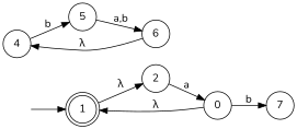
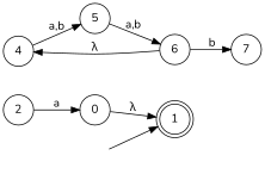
  digraph {
    fontname=Nunito
    rankdir=LR
    node [fontname=Nunito margin=0 shape=circle]
    edge [fontname=Nunito]
    1 [shape=doublecircle]
    2
    n3 [label=0]
    4
    5
    " " [color=white]
    6
    7
-   1 -> 2 [label="λ"]
    2 -> n3 [label=a]
    n3 -> 1 [label="λ"]
-   4 -> 5 [label=b]
+   4 -> 5 [label="a,b"]
    5 -> 6 [label="a,b"]
    " " -> 1
    6 -> 4 [label="λ"]
-   n3 -> 7 [label=b]
+   6 -> 7 [label=b]
  }
